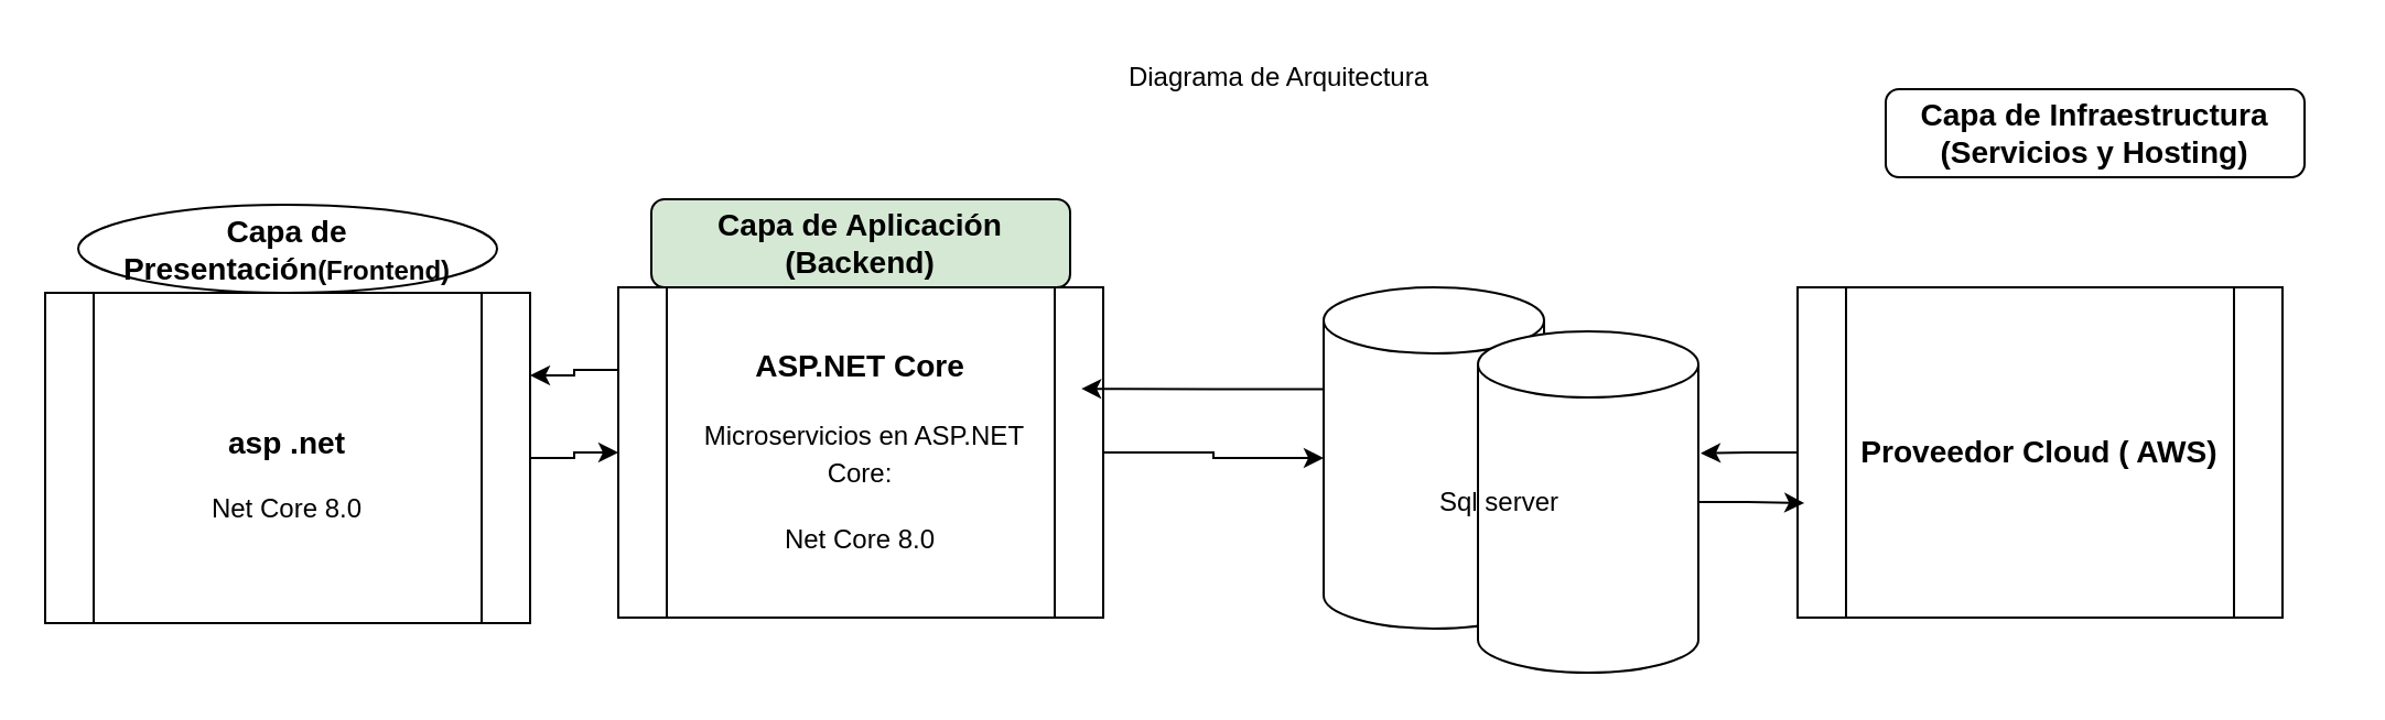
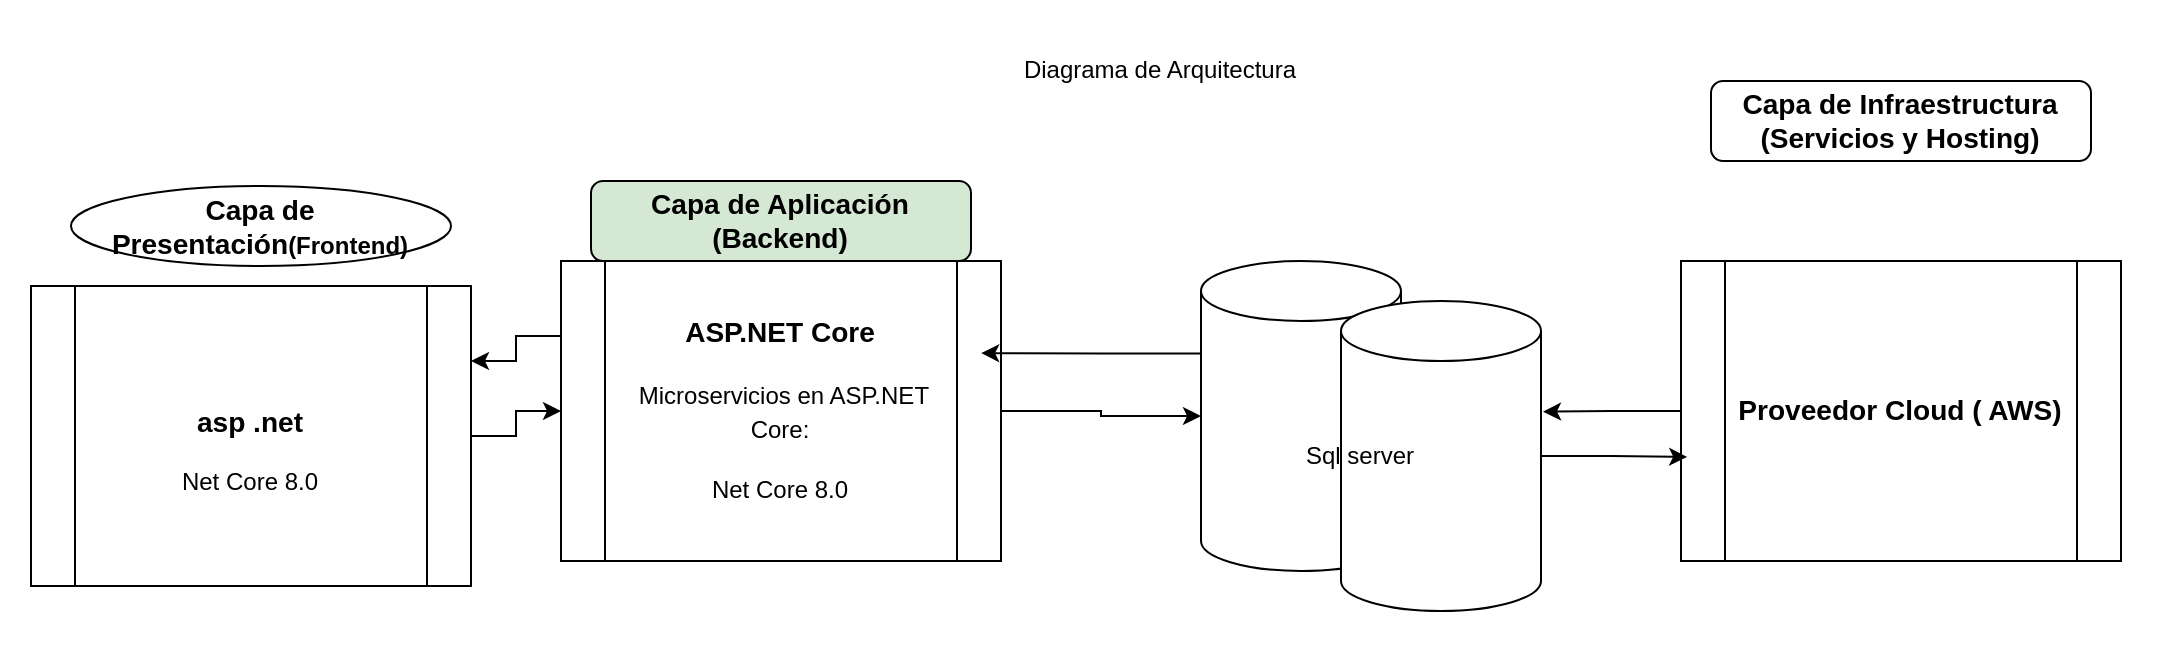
  <mxCell id="0" />
  <mxCell id="1" parent="0" />
  <mxCell id="2" value="Diagrama de Arquitectura" style="text;html=1;align=center;verticalAlign=middle;whiteSpace=wrap;rounded=0;" parent="1" vertex="1"><mxGeometry x="430" y="20" width="300" height="30" as="geometry" /></mxCell>
  <mxCell id="3" style="edgeStyle=orthogonalEdgeStyle;rounded=0;orthogonalLoop=1;jettySize=auto;html=1;entryX=0;entryY=0.5;entryDx=0;entryDy=0;" edge="1" parent="1" source="4" target="7"><mxGeometry relative="1" as="geometry" /></mxCell>
- <mxCell id="4" value="&lt;h3 data-pm-slice=&quot;1 1 []&quot;&gt;asp .net&lt;/h3&gt;&lt;div&gt;Net Core 8.0&lt;/div&gt;" style="shape=process;whiteSpace=wrap;html=1;backgroundOutline=1;" parent="1" vertex="1"><mxGeometry x="20" y="132.5" width="220" height="150" as="geometry" /></mxCell>
+ <mxCell id="4" value="&lt;h3 data-pm-slice=&quot;1 1 []&quot;&gt;asp .net&lt;/h3&gt;&lt;div&gt;Net Core 8.0&lt;/div&gt;" style="shape=process;whiteSpace=wrap;html=1;backgroundOutline=1;" parent="1" vertex="1"><mxGeometry x="15" y="142.5" width="220" height="150" as="geometry" /></mxCell>
  <mxCell id="5" value="&lt;h3 data-pm-slice=&quot;1 1 []&quot;&gt;&lt;strong&gt;Capa de Presentación&lt;/strong&gt;&lt;strong style=&quot;background-color: transparent; color: light-dark(rgb(0, 0, 0), rgb(255, 255, 255)); font-size: 12px;&quot;&gt;(Frontend)&lt;/strong&gt;&lt;/h3&gt;" style="ellipse;whiteSpace=wrap;html=1;" vertex="1" parent="1"><mxGeometry x="35" y="92.5" width="190" height="40" as="geometry" /></mxCell>
  <mxCell id="6" style="edgeStyle=orthogonalEdgeStyle;rounded=0;orthogonalLoop=1;jettySize=auto;html=1;exitX=0;exitY=0.25;exitDx=0;exitDy=0;entryX=1;entryY=0.25;entryDx=0;entryDy=0;" edge="1" parent="1" source="7" target="4"><mxGeometry relative="1" as="geometry" /></mxCell>
  <mxCell id="7" value="&lt;h3 data-pm-slice=&quot;1 1 []&quot;&gt;&lt;p data-pm-slice=&quot;1 1 [&amp;quot;list&amp;quot;,{&amp;quot;spread&amp;quot;:false,&amp;quot;start&amp;quot;:320,&amp;quot;end&amp;quot;:634},&amp;quot;regular_list_item&amp;quot;,{&amp;quot;start&amp;quot;:334,&amp;quot;end&amp;quot;:634}]&quot;&gt;ASP.NET Core&lt;/p&gt;&lt;p data-pm-slice=&quot;1 1 [&amp;quot;list&amp;quot;,{&amp;quot;spread&amp;quot;:false,&amp;quot;start&amp;quot;:320,&amp;quot;end&amp;quot;:634},&amp;quot;regular_list_item&amp;quot;,{&amp;quot;start&amp;quot;:334,&amp;quot;end&amp;quot;:634}]&quot;&gt;&amp;nbsp;&lt;span style=&quot;background-color: transparent; color: light-dark(rgb(0, 0, 0), rgb(255, 255, 255)); font-size: 12px; font-weight: normal;&quot;&gt;Microservicios en ASP.NET Core:&lt;/span&gt;&lt;/p&gt;&lt;p data-pm-slice=&quot;1 1 [&amp;quot;list&amp;quot;,{&amp;quot;spread&amp;quot;:false,&amp;quot;start&amp;quot;:320,&amp;quot;end&amp;quot;:634},&amp;quot;regular_list_item&amp;quot;,{&amp;quot;start&amp;quot;:334,&amp;quot;end&amp;quot;:634}]&quot;&gt;&lt;span style=&quot;font-size: 12px; font-weight: 400;&quot;&gt;Net Core 8.0&lt;/span&gt;&lt;span style=&quot;background-color: transparent; color: light-dark(rgb(0, 0, 0), rgb(255, 255, 255)); font-size: 12px; font-weight: normal;&quot;&gt;&lt;/span&gt;&lt;/p&gt;&lt;/h3&gt;" style="shape=process;whiteSpace=wrap;html=1;backgroundOutline=1;" vertex="1" parent="1"><mxGeometry x="280" y="130" width="220" height="150" as="geometry" /></mxCell>
  <mxCell id="8" value="&lt;h3 data-pm-slice=&quot;1 1 []&quot;&gt;&lt;strong&gt;Capa de Aplicación (Backend)&lt;/strong&gt;&lt;/h3&gt;" style="rounded=1;whiteSpace=wrap;html=1;fillColor=#d5e8d4;" vertex="1" parent="1"><mxGeometry x="295" y="90" width="190" height="40" as="geometry" /></mxCell>
- <mxCell id="9" value="&lt;h3 data-pm-slice=&quot;1 1 []&quot;&gt;&lt;p data-pm-slice=&quot;1 1 [&amp;quot;list&amp;quot;,{&amp;quot;spread&amp;quot;:false,&amp;quot;start&amp;quot;:955,&amp;quot;end&amp;quot;:1199},&amp;quot;regular_list_item&amp;quot;,{&amp;quot;start&amp;quot;:955,&amp;quot;end&amp;quot;:994}]&quot;&gt;&lt;strong&gt;Proveedor Cloud ( AWS)&lt;/strong&gt;&lt;/p&gt;&lt;/h3&gt;" style="shape=process;whiteSpace=wrap;html=1;backgroundOutline=1;" vertex="1" parent="1"><mxGeometry x="815" y="130" width="220" height="150" as="geometry" /></mxCell>
+ <mxCell id="9" value="&lt;h3 data-pm-slice=&quot;1 1 []&quot;&gt;&lt;p data-pm-slice=&quot;1 1 [&amp;quot;list&amp;quot;,{&amp;quot;spread&amp;quot;:false,&amp;quot;start&amp;quot;:955,&amp;quot;end&amp;quot;:1199},&amp;quot;regular_list_item&amp;quot;,{&amp;quot;start&amp;quot;:955,&amp;quot;end&amp;quot;:994}]&quot;&gt;&lt;strong&gt;Proveedor Cloud ( AWS)&lt;/strong&gt;&lt;/p&gt;&lt;/h3&gt;" style="shape=process;whiteSpace=wrap;html=1;backgroundOutline=1;" vertex="1" parent="1"><mxGeometry x="840" y="130" width="220" height="150" as="geometry" /></mxCell>
  <mxCell id="10" value="&lt;h3 data-pm-slice=&quot;1 1 []&quot;&gt;&lt;strong&gt;Capa de Infraestructura (Servicios y Hosting)&lt;/strong&gt;&lt;/h3&gt;" style="rounded=1;whiteSpace=wrap;html=1;" vertex="1" parent="1"><mxGeometry x="855" y="40" width="190" height="40" as="geometry" /></mxCell>
  <mxCell id="11" value="" style="shape=cylinder3;whiteSpace=wrap;html=1;boundedLbl=1;backgroundOutline=1;size=15;" vertex="1" parent="1"><mxGeometry x="600" y="130" width="100" height="155" as="geometry" /></mxCell>
  <mxCell id="12" value="" style="shape=cylinder3;whiteSpace=wrap;html=1;boundedLbl=1;backgroundOutline=1;size=15;" vertex="1" parent="1"><mxGeometry x="670" y="150" width="100" height="155" as="geometry" /></mxCell>
  <mxCell id="13" value="Sql server" style="text;html=1;align=center;verticalAlign=middle;whiteSpace=wrap;rounded=0;" vertex="1" parent="1"><mxGeometry x="650" y="212.5" width="60" height="30" as="geometry" /></mxCell>
  <mxCell id="14" style="edgeStyle=orthogonalEdgeStyle;rounded=0;orthogonalLoop=1;jettySize=auto;html=1;exitX=1;exitY=0.5;exitDx=0;exitDy=0;entryX=0;entryY=0.5;entryDx=0;entryDy=0;entryPerimeter=0;" edge="1" parent="1" source="7" target="11"><mxGeometry relative="1" as="geometry" /></mxCell>
  <mxCell id="15" style="edgeStyle=orthogonalEdgeStyle;rounded=0;orthogonalLoop=1;jettySize=auto;html=1;entryX=0.014;entryY=0.653;entryDx=0;entryDy=0;entryPerimeter=0;" edge="1" parent="1" source="12" target="9"><mxGeometry relative="1" as="geometry" /></mxCell>
  <mxCell id="16" style="edgeStyle=orthogonalEdgeStyle;rounded=0;orthogonalLoop=1;jettySize=auto;html=1;entryX=1.01;entryY=0.357;entryDx=0;entryDy=0;entryPerimeter=0;" edge="1" parent="1" source="9" target="12"><mxGeometry relative="1" as="geometry" /></mxCell>
  <mxCell id="17" style="edgeStyle=orthogonalEdgeStyle;rounded=0;orthogonalLoop=1;jettySize=auto;html=1;exitX=0;exitY=0;exitDx=0;exitDy=46.25;exitPerimeter=0;entryX=0.955;entryY=0.307;entryDx=0;entryDy=0;entryPerimeter=0;" edge="1" parent="1" source="11" target="7"><mxGeometry relative="1" as="geometry" /></mxCell>
